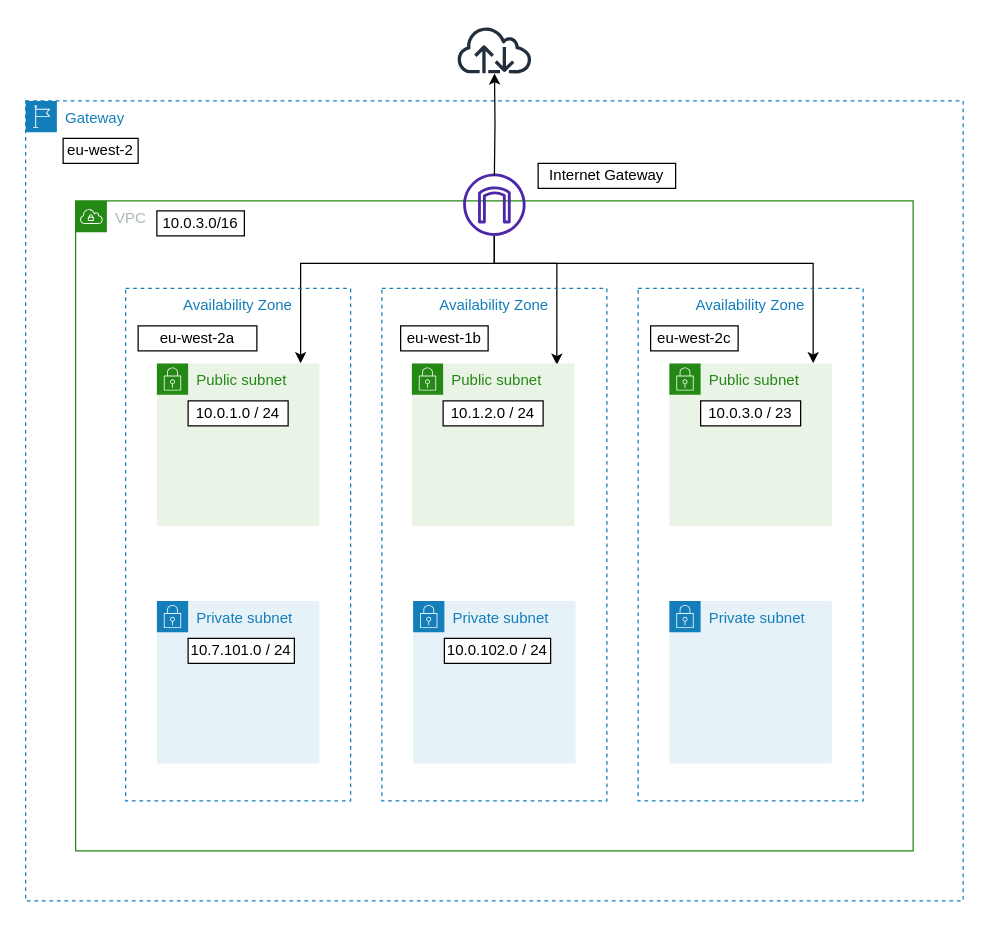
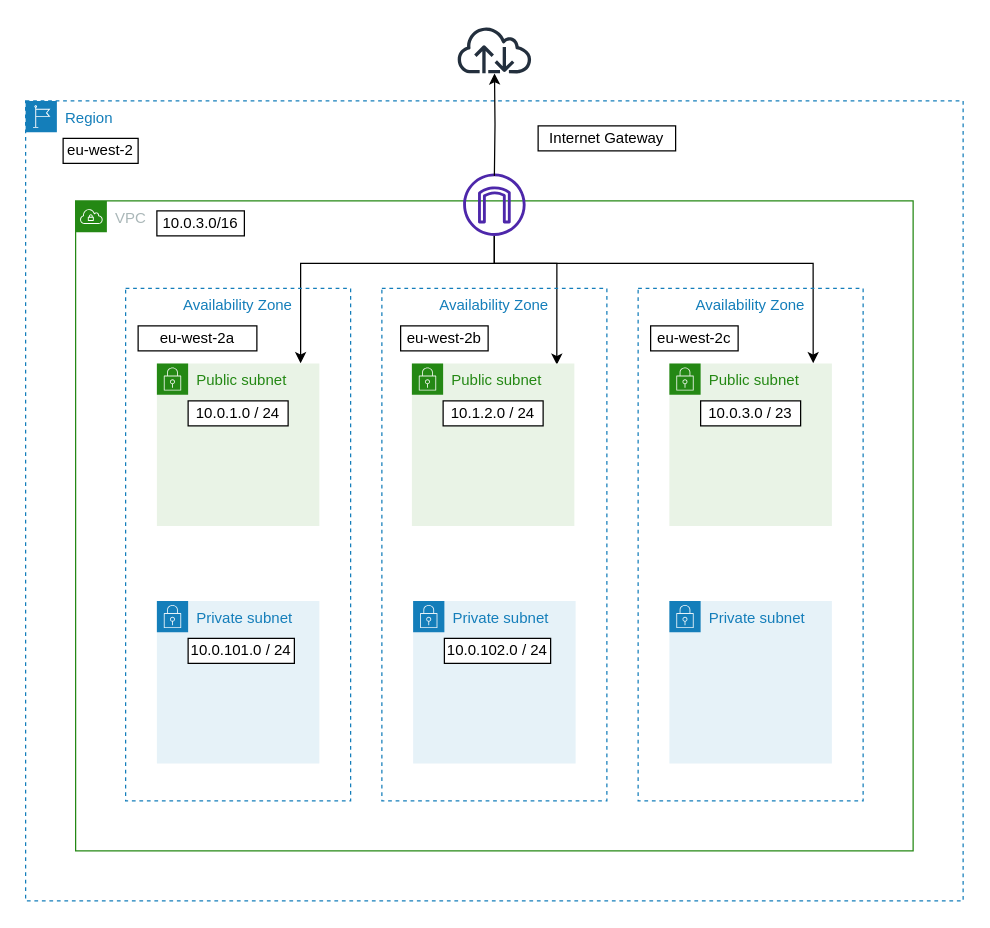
  <mxCell id="0" />
  <mxCell id="1" parent="0" />
- <mxCell id="2" value="Gateway" style="points=[[0,0],[0.25,0],[0.5,0],[0.75,0],[1,0],[1,0.25],[1,0.5],[1,0.75],[1,1],[0.75,1],[0.5,1],[0.25,1],[0,1],[0,0.75],[0,0.5],[0,0.25]];outlineConnect=0;gradientColor=none;html=1;whiteSpace=wrap;fontSize=12;fontStyle=0;container=1;pointerEvents=0;collapsible=0;recursiveResize=0;shape=mxgraph.aws4.group;grIcon=mxgraph.aws4.group_region;strokeColor=#147EBA;fillColor=none;verticalAlign=top;align=left;spacingLeft=30;fontColor=#147EBA;dashed=1;" parent="1" vertex="1"><mxGeometry x="20" y="80" width="750" height="640" as="geometry" /></mxCell>
+ <mxCell id="2" value="Region" style="points=[[0,0],[0.25,0],[0.5,0],[0.75,0],[1,0],[1,0.25],[1,0.5],[1,0.75],[1,1],[0.75,1],[0.5,1],[0.25,1],[0,1],[0,0.75],[0,0.5],[0,0.25]];outlineConnect=0;gradientColor=none;html=1;whiteSpace=wrap;fontSize=12;fontStyle=0;container=1;pointerEvents=0;collapsible=0;recursiveResize=0;shape=mxgraph.aws4.group;grIcon=mxgraph.aws4.group_region;strokeColor=#147EBA;fillColor=none;verticalAlign=top;align=left;spacingLeft=30;fontColor=#147EBA;dashed=1;" parent="1" vertex="1"><mxGeometry x="20" y="80" width="750" height="640" as="geometry" /></mxCell>
  <mxCell id="3" value="eu-west-2" style="whiteSpace=wrap;html=1;" parent="2" vertex="1"><mxGeometry x="30" y="30" width="60" height="20" as="geometry" /></mxCell>
- <mxCell id="4" value="Internet Gateway" style="whiteSpace=wrap;html=1;" parent="2" vertex="1"><mxGeometry x="410" y="50" width="110" height="20" as="geometry" /></mxCell>
+ <mxCell id="4" value="Internet Gateway" style="whiteSpace=wrap;html=1;" parent="2" vertex="1"><mxGeometry x="410" y="20" width="110" height="20" as="geometry" /></mxCell>
  <mxCell id="5" value="VPC" style="points=[[0,0],[0.25,0],[0.5,0],[0.75,0],[1,0],[1,0.25],[1,0.5],[1,0.75],[1,1],[0.75,1],[0.5,1],[0.25,1],[0,1],[0,0.75],[0,0.5],[0,0.25]];outlineConnect=0;gradientColor=none;html=1;whiteSpace=wrap;fontSize=12;fontStyle=0;container=1;pointerEvents=0;collapsible=0;recursiveResize=0;shape=mxgraph.aws4.group;grIcon=mxgraph.aws4.group_vpc;strokeColor=#248814;fillColor=none;verticalAlign=top;align=left;spacingLeft=30;fontColor=#AAB7B8;dashed=0;" parent="1" vertex="1"><mxGeometry x="60" y="160" width="670" height="520" as="geometry" /></mxCell>
  <mxCell id="6" value="" style="edgeStyle=orthogonalEdgeStyle;rounded=0;orthogonalLoop=1;jettySize=auto;html=1;" parent="5" target="15" edge="1"><mxGeometry relative="1" as="geometry"><Array as="points"><mxPoint x="335" y="50" /><mxPoint x="180" y="50" /></Array><mxPoint x="335" y="28" as="sourcePoint" /></mxGeometry></mxCell>
  <mxCell id="7" value="" style="edgeStyle=orthogonalEdgeStyle;rounded=0;orthogonalLoop=1;jettySize=auto;html=1;entryX=0.892;entryY=0.008;entryDx=0;entryDy=0;entryPerimeter=0;" parent="5" target="17" edge="1"><mxGeometry relative="1" as="geometry"><Array as="points"><mxPoint x="335" y="50" /><mxPoint x="385" y="50" /></Array><mxPoint x="335" y="28" as="sourcePoint" /></mxGeometry></mxCell>
  <mxCell id="8" style="edgeStyle=orthogonalEdgeStyle;rounded=0;orthogonalLoop=1;jettySize=auto;html=1;entryX=0.778;entryY=0.146;entryDx=0;entryDy=0;entryPerimeter=0;" parent="5" target="10" edge="1"><mxGeometry relative="1" as="geometry"><Array as="points"><mxPoint x="335" y="50" /><mxPoint x="590" y="50" /></Array><mxPoint x="335" y="28" as="sourcePoint" /></mxGeometry></mxCell>
  <mxCell id="9" value="Availability Zone" style="fillColor=none;strokeColor=#147EBA;dashed=1;verticalAlign=top;fontStyle=0;fontColor=#147EBA;" parent="5" vertex="1"><mxGeometry x="40" y="70" width="180" height="410" as="geometry" /></mxCell>
  <mxCell id="10" value="Availability Zone" style="fillColor=none;strokeColor=#147EBA;dashed=1;verticalAlign=top;fontStyle=0;fontColor=#147EBA;" parent="5" vertex="1"><mxGeometry x="450" y="70" width="180" height="410" as="geometry" /></mxCell>
  <mxCell id="11" value="Availability Zone" style="fillColor=none;strokeColor=#147EBA;dashed=1;verticalAlign=top;fontStyle=0;fontColor=#147EBA;" parent="5" vertex="1"><mxGeometry x="245" y="70" width="180" height="410" as="geometry" /></mxCell>
  <mxCell id="12" value="eu-west-2a" style="whiteSpace=wrap;html=1;" parent="5" vertex="1"><mxGeometry x="50" y="100" width="95" height="20" as="geometry" /></mxCell>
- <mxCell id="13" value="eu-west-1b" style="whiteSpace=wrap;html=1;" parent="5" vertex="1"><mxGeometry x="260" y="100" width="70" height="20" as="geometry" /></mxCell>
+ <mxCell id="13" value="eu-west-2b" style="whiteSpace=wrap;html=1;" parent="5" vertex="1"><mxGeometry x="260" y="100" width="70" height="20" as="geometry" /></mxCell>
  <mxCell id="14" value="eu-west-2c" style="whiteSpace=wrap;html=1;" parent="5" vertex="1"><mxGeometry x="460" y="100" width="70" height="20" as="geometry" /></mxCell>
  <mxCell id="15" value="Public subnet" style="points=[[0,0],[0.25,0],[0.5,0],[0.75,0],[1,0],[1,0.25],[1,0.5],[1,0.75],[1,1],[0.75,1],[0.5,1],[0.25,1],[0,1],[0,0.75],[0,0.5],[0,0.25]];outlineConnect=0;gradientColor=none;html=1;whiteSpace=wrap;fontSize=12;fontStyle=0;container=1;pointerEvents=0;collapsible=0;recursiveResize=0;shape=mxgraph.aws4.group;grIcon=mxgraph.aws4.group_security_group;grStroke=0;strokeColor=#248814;fillColor=#E9F3E6;verticalAlign=top;align=left;spacingLeft=30;fontColor=#248814;dashed=0;" parent="5" vertex="1"><mxGeometry x="65" y="130" width="130" height="130" as="geometry" /></mxCell>
  <mxCell id="16" value="10.0.1.0 / 24" style="whiteSpace=wrap;html=1;" parent="15" vertex="1"><mxGeometry x="25" y="30" width="80" height="20" as="geometry" /></mxCell>
  <mxCell id="17" value="Public subnet" style="points=[[0,0],[0.25,0],[0.5,0],[0.75,0],[1,0],[1,0.25],[1,0.5],[1,0.75],[1,1],[0.75,1],[0.5,1],[0.25,1],[0,1],[0,0.75],[0,0.5],[0,0.25]];outlineConnect=0;gradientColor=none;html=1;whiteSpace=wrap;fontSize=12;fontStyle=0;container=1;pointerEvents=0;collapsible=0;recursiveResize=0;shape=mxgraph.aws4.group;grIcon=mxgraph.aws4.group_security_group;grStroke=0;strokeColor=#248814;fillColor=#E9F3E6;verticalAlign=top;align=left;spacingLeft=30;fontColor=#248814;dashed=0;" parent="5" vertex="1"><mxGeometry x="269" y="130" width="130" height="130" as="geometry" /></mxCell>
  <mxCell id="18" value="10.1.2.0 / 24" style="whiteSpace=wrap;html=1;" parent="17" vertex="1"><mxGeometry x="25" y="30" width="80" height="20" as="geometry" /></mxCell>
  <mxCell id="19" value="Public subnet" style="points=[[0,0],[0.25,0],[0.5,0],[0.75,0],[1,0],[1,0.25],[1,0.5],[1,0.75],[1,1],[0.75,1],[0.5,1],[0.25,1],[0,1],[0,0.75],[0,0.5],[0,0.25]];outlineConnect=0;gradientColor=none;html=1;whiteSpace=wrap;fontSize=12;fontStyle=0;container=1;pointerEvents=0;collapsible=0;recursiveResize=0;shape=mxgraph.aws4.group;grIcon=mxgraph.aws4.group_security_group;grStroke=0;strokeColor=#248814;fillColor=#E9F3E6;verticalAlign=top;align=left;spacingLeft=30;fontColor=#248814;dashed=0;" parent="5" vertex="1"><mxGeometry x="475" y="130" width="130" height="130" as="geometry" /></mxCell>
  <mxCell id="20" value="10.0.3.0 / 23" style="whiteSpace=wrap;html=1;" parent="19" vertex="1"><mxGeometry x="25" y="30" width="80" height="20" as="geometry" /></mxCell>
  <mxCell id="21" value="Private subnet" style="points=[[0,0],[0.25,0],[0.5,0],[0.75,0],[1,0],[1,0.25],[1,0.5],[1,0.75],[1,1],[0.75,1],[0.5,1],[0.25,1],[0,1],[0,0.75],[0,0.5],[0,0.25]];outlineConnect=0;gradientColor=none;html=1;whiteSpace=wrap;fontSize=12;fontStyle=0;container=1;pointerEvents=0;collapsible=0;recursiveResize=0;shape=mxgraph.aws4.group;grIcon=mxgraph.aws4.group_security_group;grStroke=0;strokeColor=#147EBA;fillColor=#E6F2F8;verticalAlign=top;align=left;spacingLeft=30;fontColor=#147EBA;dashed=0;" parent="5" vertex="1"><mxGeometry x="65" y="320" width="130" height="130" as="geometry" /></mxCell>
- <mxCell id="22" value="10.7.101.0 / 24" style="whiteSpace=wrap;html=1;" parent="21" vertex="1"><mxGeometry x="25" y="30" width="85" height="20" as="geometry" /></mxCell>
+ <mxCell id="22" value="10.0.101.0 / 24" style="whiteSpace=wrap;html=1;" parent="21" vertex="1"><mxGeometry x="25" y="30" width="85" height="20" as="geometry" /></mxCell>
  <mxCell id="23" value="Private subnet" style="points=[[0,0],[0.25,0],[0.5,0],[0.75,0],[1,0],[1,0.25],[1,0.5],[1,0.75],[1,1],[0.75,1],[0.5,1],[0.25,1],[0,1],[0,0.75],[0,0.5],[0,0.25]];outlineConnect=0;gradientColor=none;html=1;whiteSpace=wrap;fontSize=12;fontStyle=0;container=1;pointerEvents=0;collapsible=0;recursiveResize=0;shape=mxgraph.aws4.group;grIcon=mxgraph.aws4.group_security_group;grStroke=0;strokeColor=#147EBA;fillColor=#E6F2F8;verticalAlign=top;align=left;spacingLeft=30;fontColor=#147EBA;dashed=0;" parent="5" vertex="1"><mxGeometry x="270" y="320" width="130" height="130" as="geometry" /></mxCell>
  <mxCell id="24" value="10.0.102.0 / 24" style="whiteSpace=wrap;html=1;" parent="23" vertex="1"><mxGeometry x="25.01" y="30" width="84.99" height="20" as="geometry" /></mxCell>
  <mxCell id="25" value="Private subnet" style="points=[[0,0],[0.25,0],[0.5,0],[0.75,0],[1,0],[1,0.25],[1,0.5],[1,0.75],[1,1],[0.75,1],[0.5,1],[0.25,1],[0,1],[0,0.75],[0,0.5],[0,0.25]];outlineConnect=0;gradientColor=none;html=1;whiteSpace=wrap;fontSize=12;fontStyle=0;container=1;pointerEvents=0;collapsible=0;recursiveResize=0;shape=mxgraph.aws4.group;grIcon=mxgraph.aws4.group_security_group;grStroke=0;strokeColor=#147EBA;fillColor=#E6F2F8;verticalAlign=top;align=left;spacingLeft=30;fontColor=#147EBA;dashed=0;" parent="5" vertex="1"><mxGeometry x="475" y="320" width="130" height="130" as="geometry" /></mxCell>
  <mxCell id="26" value="10.0.3.0/16" style="whiteSpace=wrap;html=1;" parent="5" vertex="1"><mxGeometry x="65" y="8" width="70" height="20" as="geometry" /></mxCell>
  <mxCell id="27" value="" style="sketch=0;outlineConnect=0;fontColor=#232F3E;gradientColor=none;fillColor=#4D27AA;strokeColor=none;dashed=0;verticalLabelPosition=bottom;verticalAlign=top;align=center;html=1;fontSize=12;fontStyle=0;aspect=fixed;pointerEvents=1;shape=mxgraph.aws4.internet_gateway;" vertex="1" parent="5"><mxGeometry x="310" y="-22" width="50" height="50" as="geometry" /></mxCell>
  <mxCell id="28" value="" style="sketch=0;outlineConnect=0;fontColor=#232F3E;gradientColor=none;fillColor=#232F3D;strokeColor=none;dashed=0;verticalLabelPosition=bottom;verticalAlign=top;align=center;html=1;fontSize=12;fontStyle=0;aspect=fixed;pointerEvents=1;shape=mxgraph.aws4.internet;" parent="1" vertex="1"><mxGeometry x="364.13" y="20" width="61.75" height="38" as="geometry" /></mxCell>
  <mxCell id="29" value="" style="edgeStyle=orthogonalEdgeStyle;rounded=0;orthogonalLoop=1;jettySize=auto;html=1;" parent="1" target="28" edge="1"><mxGeometry relative="1" as="geometry"><mxPoint x="395" y="140" as="sourcePoint" /></mxGeometry></mxCell>
